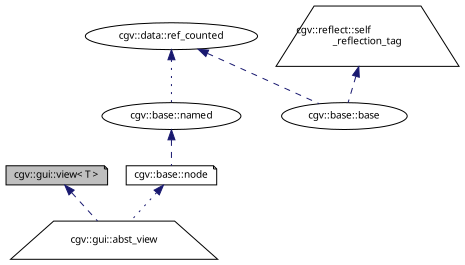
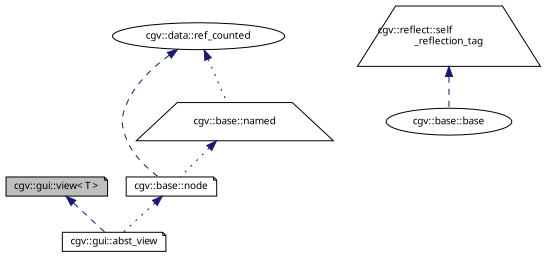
  digraph {
    fontname="Noto Sans"
    node [color=black fontname="Noto Sans" fontsize=10 shape=note]
    edge [color=midnightblue dir=back fontname="Noto Sans" fontsize=10 labelfontname=Helvetica labelfontsize=10 style=dashed]
    n1 [fillcolor=grey75 fontcolor=black height=0.2 label="cgv::gui::view\< T \>" style=filled width=0.4]
-   n2 [height=0.2 label="cgv::gui::abst_view" shape=trapezium width=0.4]
+   n2 [height=0.2 label="cgv::gui::abst_view" width=0.4]
    n3 [height=0.2 label="cgv::base::node" width=0.4]
-   n4 [height=0.2 label="cgv::base::named" shape=ellipse width=0.4]
+   n4 [height=0.2 label="cgv::base::named" shape=trapezium width=0.4]
    n5 [height=0.2 label="cgv::base::base" shape=ellipse width=0.4]
    n6 [height=0.2 label="cgv::data::ref_counted" shape=ellipse width=0.4]
    n7 [height=0.2 label="cgv::reflect::self\l_reflection_tag" shape=trapezium width=0.4]
    n1 -> n2
    n3 -> n2 [style=dotted]
-   n4 -> n3
+   n4 -> n3 [style=dotted]
    n6 -> n4 [style=dotted]
-   n6 -> n5
+   n6 -> n3
    n7 -> n5
  }
